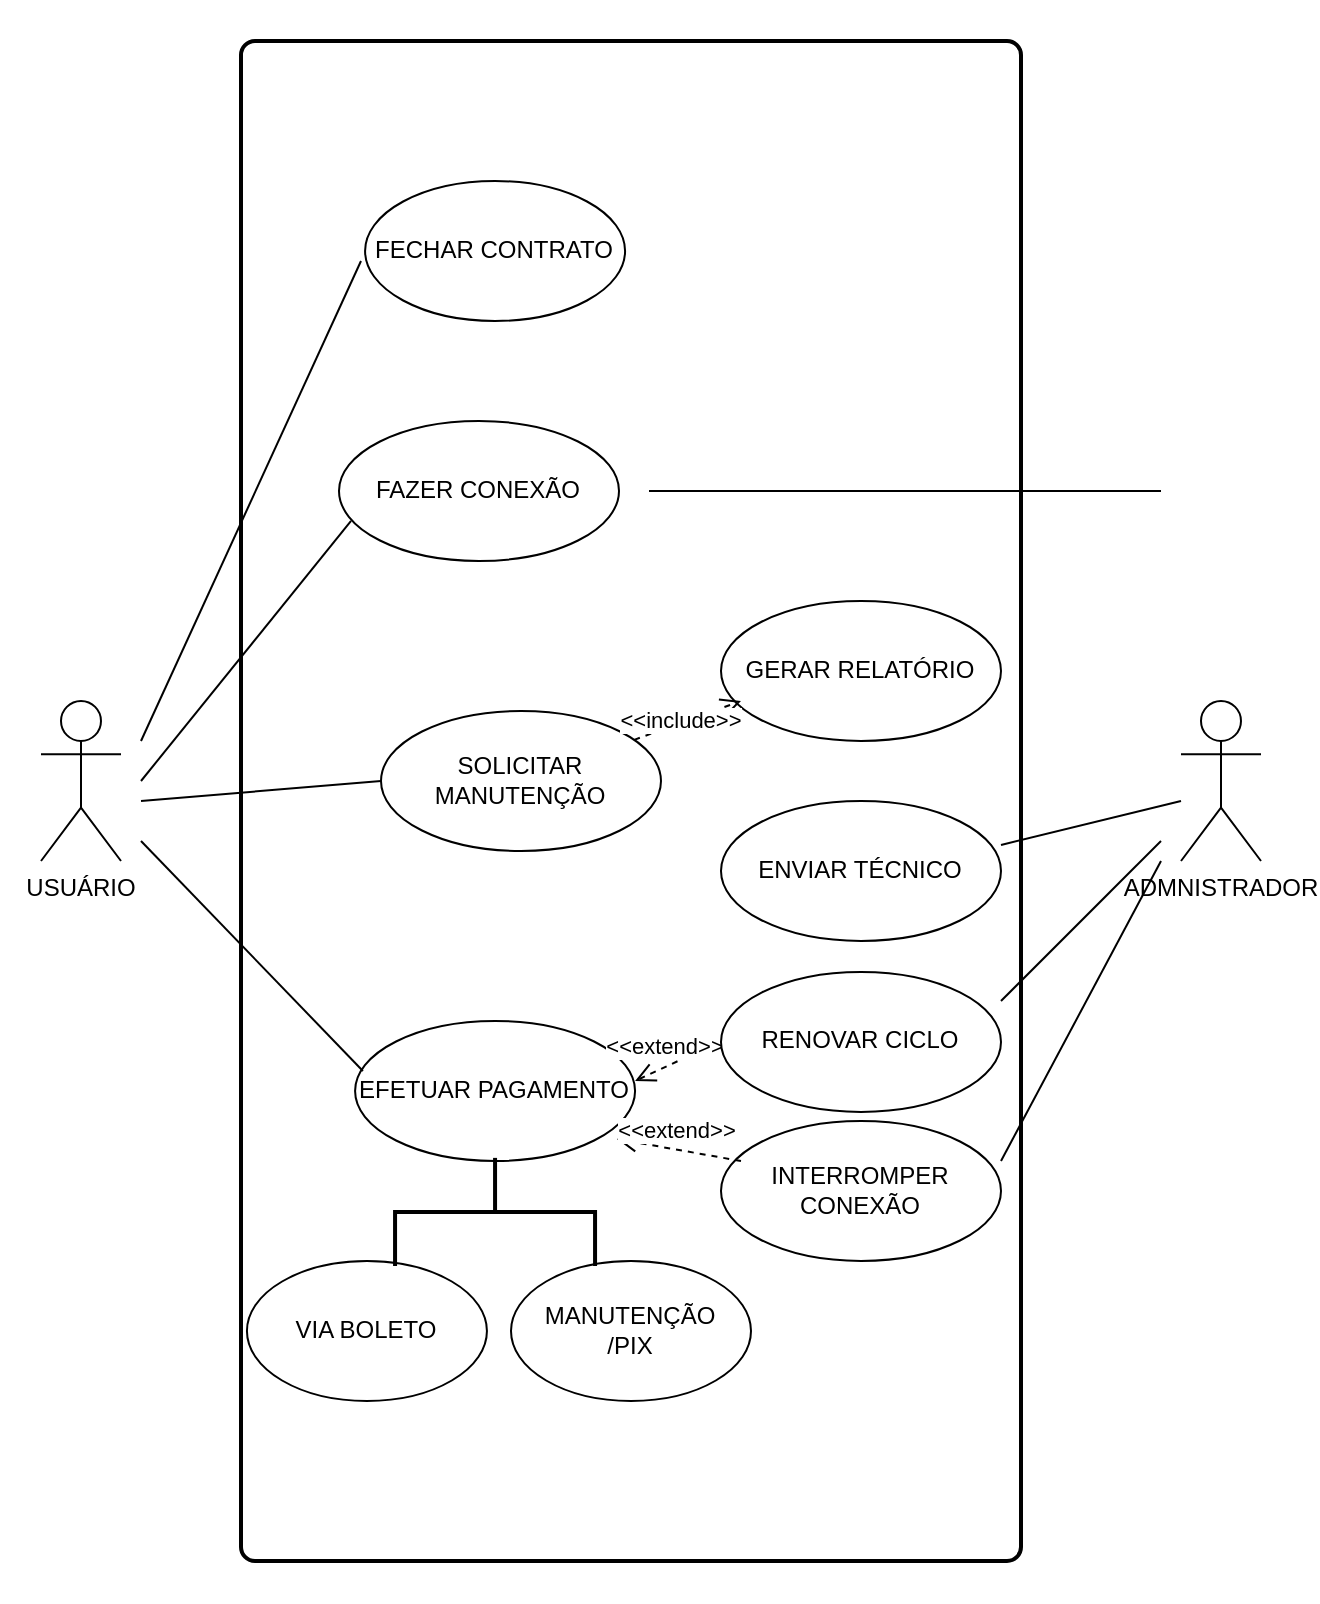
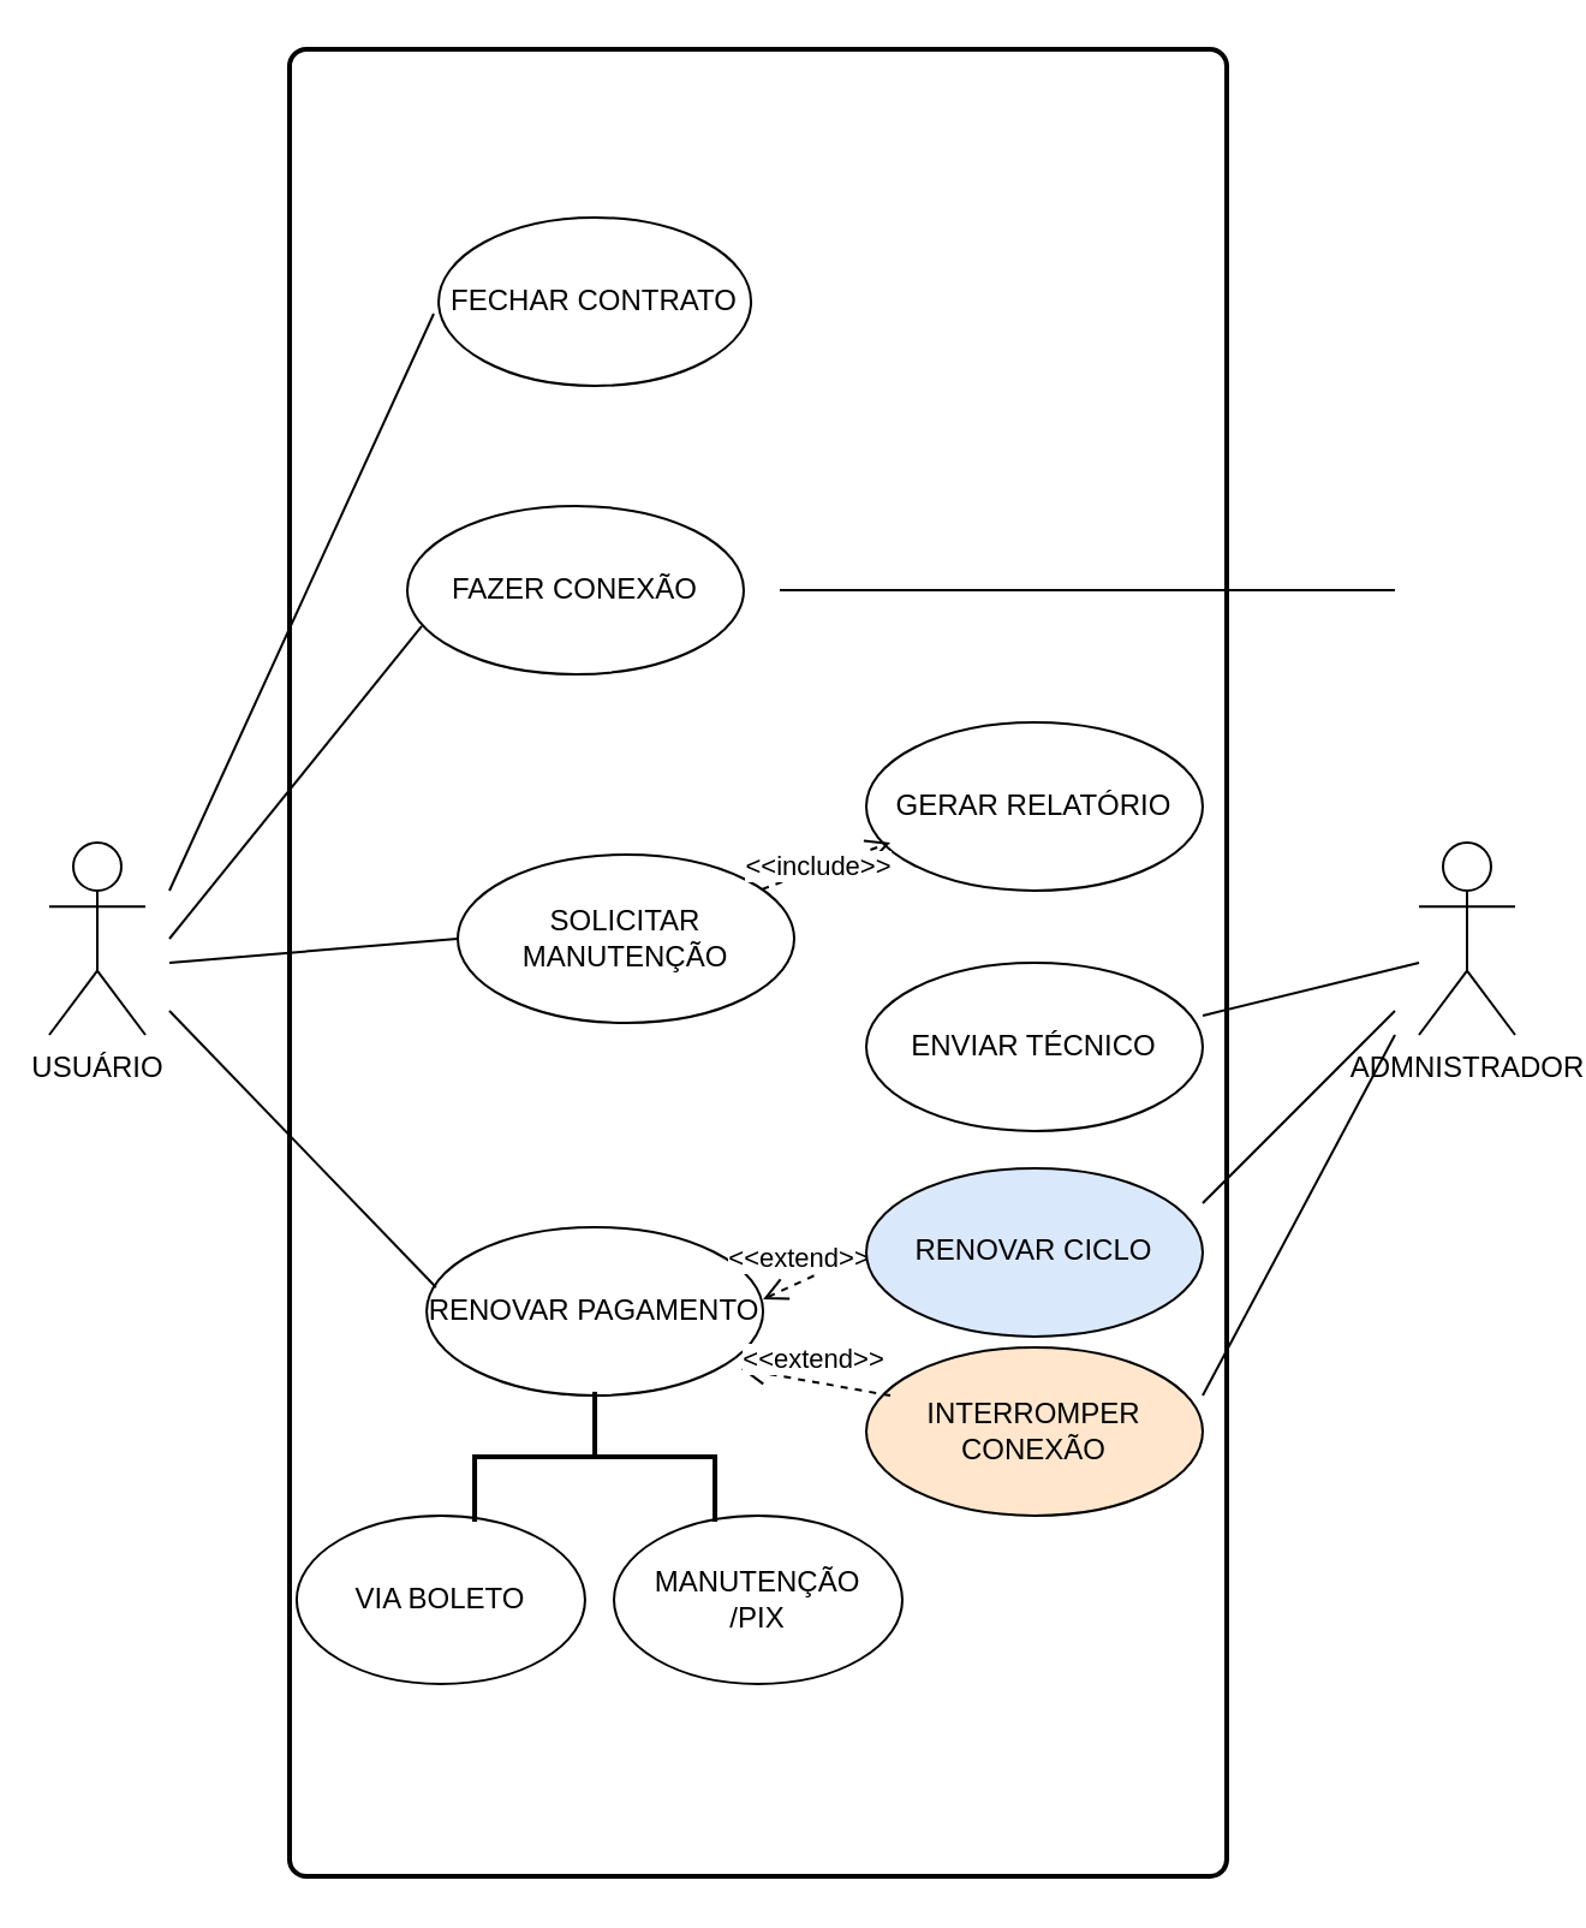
  <mxCell id="0" />
  <mxCell id="1" parent="0" />
  <mxCell id="2" value="" style="rounded=1;whiteSpace=wrap;html=1;absoluteArcSize=1;arcSize=14;strokeWidth=2;" parent="1" vertex="1"><mxGeometry x="120" y="20" width="390" height="760" as="geometry" /></mxCell>
  <mxCell id="3" value="FECHAR CONTRATO" style="ellipse;whiteSpace=wrap;html=1;" parent="1" vertex="1"><mxGeometry x="182.04" y="90" width="130" height="70" as="geometry" /></mxCell>
  <mxCell id="4" value="FAZER CONEXÃO" style="ellipse;whiteSpace=wrap;html=1;" parent="1" vertex="1"><mxGeometry x="169" y="210" width="140" height="70" as="geometry" /></mxCell>
  <mxCell id="5" value="SOLICITAR MANUTENÇÃO" style="ellipse;whiteSpace=wrap;html=1;" parent="1" vertex="1"><mxGeometry x="190" y="355" width="140" height="70" as="geometry" /></mxCell>
- <mxCell id="6" value="EFETUAR PAGAMENTO" style="ellipse;whiteSpace=wrap;html=1;" parent="1" vertex="1"><mxGeometry x="177.04" y="510" width="140" height="70" as="geometry" /></mxCell>
+ <mxCell id="6" value="RENOVAR PAGAMENTO" style="ellipse;whiteSpace=wrap;html=1;" parent="1" vertex="1"><mxGeometry x="177.04" y="510" width="140" height="70" as="geometry" /></mxCell>
  <mxCell id="7" value="VIA BOLETO" style="ellipse;whiteSpace=wrap;html=1;" parent="1" vertex="1"><mxGeometry x="122.97" y="630" width="120" height="70" as="geometry" /></mxCell>
  <mxCell id="8" value="MANUTENÇÃO&lt;br&gt;/PIX" style="ellipse;whiteSpace=wrap;html=1;" parent="1" vertex="1"><mxGeometry x="255" y="630" width="120" height="70" as="geometry" /></mxCell>
  <mxCell id="9" value="USUÁRIO" style="shape=umlActor;verticalLabelPosition=bottom;verticalAlign=top;html=1;" parent="1" vertex="1"><mxGeometry x="20" y="350" width="40" height="80" as="geometry" /></mxCell>
  <mxCell id="10" value="" style="strokeWidth=2;html=1;shape=mxgraph.flowchart.annotation_2;align=left;labelPosition=right;pointerEvents=1;rotation=90;" parent="1" vertex="1"><mxGeometry x="220" y="555.47" width="54.07" height="100" as="geometry" /></mxCell>
  <mxCell id="11" value="GERAR RELATÓRIO" style="ellipse;whiteSpace=wrap;html=1;" parent="1" vertex="1"><mxGeometry x="360" y="300" width="140" height="70" as="geometry" /></mxCell>
  <mxCell id="12" value="ENVIAR TÉCNICO" style="ellipse;whiteSpace=wrap;html=1;" parent="1" vertex="1"><mxGeometry x="360" y="400" width="140" height="70" as="geometry" /></mxCell>
  <mxCell id="13" value="&amp;lt;&amp;lt;extend&amp;gt;&amp;gt;" style="html=1;verticalAlign=bottom;endArrow=open;dashed=1;endSize=8;" parent="1" edge="1"><mxGeometry x="0.259" y="-1" relative="1" as="geometry"><mxPoint x="360" y="520" as="sourcePoint" /><mxPoint x="317.04" y="540" as="targetPoint" /><Array as="points" /><mxPoint as="offset" /></mxGeometry></mxCell>
  <mxCell id="14" value="&amp;lt;&amp;lt;include&amp;gt;&amp;gt;" style="html=1;verticalAlign=bottom;endArrow=open;dashed=1;endSize=8;" parent="1" source="5" edge="1"><mxGeometry x="-0.226" y="-8" relative="1" as="geometry"><mxPoint x="337.5" y="334.5" as="sourcePoint" /><mxPoint x="370" y="350" as="targetPoint" /><Array as="points" /><mxPoint as="offset" /></mxGeometry></mxCell>
- <mxCell id="15" value="RENOVAR CICLO" style="ellipse;whiteSpace=wrap;html=1;" parent="1" vertex="1"><mxGeometry x="360" y="485.47" width="140" height="70" as="geometry" /></mxCell>
- <mxCell id="16" value="INTERROMPER&lt;br&gt;CONEXÃO" style="ellipse;whiteSpace=wrap;html=1;" parent="1" vertex="1"><mxGeometry x="360" y="560" width="140" height="70" as="geometry" /></mxCell>
+ <mxCell id="15" value="RENOVAR CICLO" style="ellipse;whiteSpace=wrap;html=1;fillColor=#dae8fc;" parent="1" vertex="1"><mxGeometry x="360" y="485.47" width="140" height="70" as="geometry" /></mxCell>
+ <mxCell id="16" value="INTERROMPER&lt;br&gt;CONEXÃO" style="ellipse;whiteSpace=wrap;html=1;fillColor=#ffe6cc;" parent="1" vertex="1"><mxGeometry x="360" y="560" width="140" height="70" as="geometry" /></mxCell>
  <mxCell id="17" value="&amp;lt;&amp;lt;extend&amp;gt;&amp;gt;" style="html=1;verticalAlign=bottom;endArrow=open;dashed=1;endSize=8;entryX=0.935;entryY=0.843;entryDx=0;entryDy=0;entryPerimeter=0;" parent="1" target="6" edge="1"><mxGeometry relative="1" as="geometry"><mxPoint x="370" y="580" as="sourcePoint" /><mxPoint x="300" y="580" as="targetPoint" /><Array as="points" /></mxGeometry></mxCell>
  <mxCell id="18" value="" style="endArrow=none;html=1;rounded=0;entryX=0.043;entryY=0.714;entryDx=0;entryDy=0;entryPerimeter=0;" parent="1" target="4" edge="1"><mxGeometry relative="1" as="geometry"><mxPoint x="70" y="390" as="sourcePoint" /><mxPoint x="400" y="390" as="targetPoint" /></mxGeometry></mxCell>
  <mxCell id="19" value="" style="endArrow=none;html=1;rounded=0;" parent="1" edge="1"><mxGeometry relative="1" as="geometry"><mxPoint x="70" y="370" as="sourcePoint" /><mxPoint x="180" y="130" as="targetPoint" /></mxGeometry></mxCell>
  <mxCell id="20" value="" style="endArrow=none;html=1;rounded=0;entryX=0;entryY=0.5;entryDx=0;entryDy=0;" parent="1" target="5" edge="1"><mxGeometry relative="1" as="geometry"><mxPoint x="70" y="400" as="sourcePoint" /><mxPoint x="400" y="390" as="targetPoint" /></mxGeometry></mxCell>
  <mxCell id="21" value="" style="endArrow=none;html=1;rounded=0;entryX=0.028;entryY=0.357;entryDx=0;entryDy=0;entryPerimeter=0;" parent="1" target="6" edge="1"><mxGeometry relative="1" as="geometry"><mxPoint x="70" y="420" as="sourcePoint" /><mxPoint x="400" y="390" as="targetPoint" /></mxGeometry></mxCell>
  <mxCell id="22" value="ADMNISTRADOR" style="shape=umlActor;verticalLabelPosition=bottom;verticalAlign=top;html=1;" parent="1" vertex="1"><mxGeometry x="590" y="350" width="40" height="80" as="geometry" /></mxCell>
  <mxCell id="23" value="" style="endArrow=none;html=1;rounded=0;" parent="1" edge="1"><mxGeometry relative="1" as="geometry"><mxPoint x="500" y="580" as="sourcePoint" /><mxPoint x="580" y="430" as="targetPoint" /></mxGeometry></mxCell>
  <mxCell id="24" value="" style="endArrow=none;html=1;rounded=0;" parent="1" edge="1"><mxGeometry relative="1" as="geometry"><mxPoint x="500" y="500" as="sourcePoint" /><mxPoint x="580" y="420" as="targetPoint" /></mxGeometry></mxCell>
  <mxCell id="25" value="" style="endArrow=none;html=1;rounded=0;" parent="1" edge="1"><mxGeometry relative="1" as="geometry"><mxPoint x="500" y="422" as="sourcePoint" /><mxPoint x="590" y="400" as="targetPoint" /></mxGeometry></mxCell>
  <mxCell id="26" value="" style="line;strokeWidth=1;rotatable=0;dashed=0;labelPosition=right;align=left;verticalAlign=middle;spacingTop=0;spacingLeft=6;points=[];portConstraint=eastwest;" parent="1" vertex="1"><mxGeometry x="324" y="240" width="256" height="10" as="geometry" /></mxCell>
